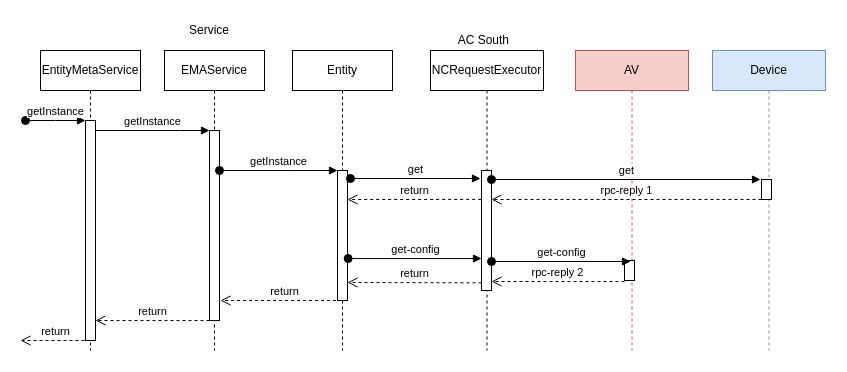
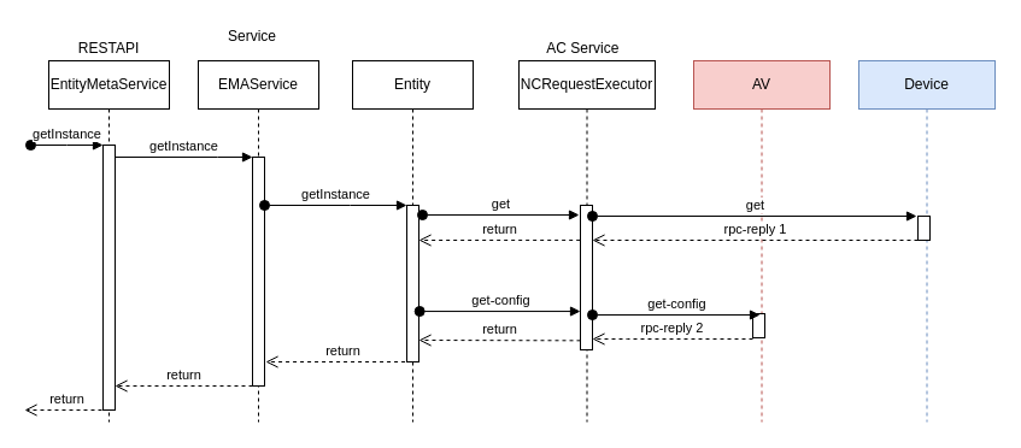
  <mxCell id="0" />
  <mxCell id="1" parent="0" />
  <mxCell id="2" value="EntityMetaService" style="shape=umlLifeline;perimeter=lifelinePerimeter;whiteSpace=wrap;html=1;container=0;dropTarget=0;collapsible=0;recursiveResize=0;outlineConnect=0;portConstraint=eastwest;newEdgeStyle={&quot;edgeStyle&quot;:&quot;elbowEdgeStyle&quot;,&quot;elbow&quot;:&quot;vertical&quot;,&quot;curved&quot;:0,&quot;rounded&quot;:0};" vertex="1" parent="1"><mxGeometry x="40" y="50" width="100" height="300" as="geometry" /></mxCell>
  <mxCell id="3" value="" style="html=1;points=[];perimeter=orthogonalPerimeter;outlineConnect=0;targetShapes=umlLifeline;portConstraint=eastwest;newEdgeStyle={&quot;edgeStyle&quot;:&quot;elbowEdgeStyle&quot;,&quot;elbow&quot;:&quot;vertical&quot;,&quot;curved&quot;:0,&quot;rounded&quot;:0};" vertex="1" parent="2"><mxGeometry x="45" y="70" width="10" height="220" as="geometry" /></mxCell>
  <mxCell id="4" value="getInstance" style="html=1;verticalAlign=bottom;startArrow=oval;endArrow=block;startSize=8;edgeStyle=elbowEdgeStyle;elbow=vertical;curved=0;rounded=0;" edge="1" parent="2" target="3"><mxGeometry relative="1" as="geometry"><mxPoint x="-15" y="70" as="sourcePoint" /></mxGeometry></mxCell>
  <mxCell id="5" value="EMAService" style="shape=umlLifeline;perimeter=lifelinePerimeter;whiteSpace=wrap;html=1;container=0;dropTarget=0;collapsible=0;recursiveResize=0;outlineConnect=0;portConstraint=eastwest;newEdgeStyle={&quot;edgeStyle&quot;:&quot;elbowEdgeStyle&quot;,&quot;elbow&quot;:&quot;vertical&quot;,&quot;curved&quot;:0,&quot;rounded&quot;:0};" vertex="1" parent="1"><mxGeometry x="164" y="50" width="100" height="300" as="geometry" /></mxCell>
  <mxCell id="6" value="" style="html=1;points=[];perimeter=orthogonalPerimeter;outlineConnect=0;targetShapes=umlLifeline;portConstraint=eastwest;newEdgeStyle={&quot;edgeStyle&quot;:&quot;elbowEdgeStyle&quot;,&quot;elbow&quot;:&quot;vertical&quot;,&quot;curved&quot;:0,&quot;rounded&quot;:0};" vertex="1" parent="5"><mxGeometry x="45" y="80" width="10" height="190" as="geometry" /></mxCell>
  <mxCell id="7" value="getInstance" style="html=1;verticalAlign=bottom;endArrow=block;edgeStyle=elbowEdgeStyle;elbow=vertical;curved=0;rounded=0;" edge="1" parent="1" source="3" target="6"><mxGeometry relative="1" as="geometry"><mxPoint x="195" y="140" as="sourcePoint" /><Array as="points"><mxPoint x="180" y="130" /></Array></mxGeometry></mxCell>
  <mxCell id="8" value="return" style="html=1;verticalAlign=bottom;endArrow=open;dashed=1;endSize=8;edgeStyle=elbowEdgeStyle;elbow=vertical;curved=0;rounded=0;exitX=0;exitY=1;exitDx=0;exitDy=0;exitPerimeter=0;" edge="1" parent="1" source="6" target="3"><mxGeometry relative="1" as="geometry"><mxPoint x="195" y="215" as="targetPoint" /><Array as="points" /></mxGeometry></mxCell>
+ <mxCell id="9" value="RESTAPI" style="text;html=1;whiteSpace=wrap;strokeColor=none;fillColor=none;align=center;verticalAlign=middle;rounded=0;" vertex="1" parent="1"><mxGeometry x="60" y="30" width="60" height="20" as="geometry" /></mxCell>
  <mxCell id="10" value="Service" style="text;html=1;whiteSpace=wrap;strokeColor=none;fillColor=none;align=center;verticalAlign=middle;rounded=0;" vertex="1" parent="1"><mxGeometry x="179" y="20" width="60" height="20" as="geometry" /></mxCell>
  <mxCell id="11" value="Entity" style="shape=umlLifeline;perimeter=lifelinePerimeter;whiteSpace=wrap;html=1;container=0;dropTarget=0;collapsible=0;recursiveResize=0;outlineConnect=0;portConstraint=eastwest;newEdgeStyle={&quot;edgeStyle&quot;:&quot;elbowEdgeStyle&quot;,&quot;elbow&quot;:&quot;vertical&quot;,&quot;curved&quot;:0,&quot;rounded&quot;:0};" vertex="1" parent="1"><mxGeometry x="292" y="50" width="100" height="300" as="geometry" /></mxCell>
  <mxCell id="12" value="" style="html=1;points=[];perimeter=orthogonalPerimeter;outlineConnect=0;targetShapes=umlLifeline;portConstraint=eastwest;newEdgeStyle={&quot;edgeStyle&quot;:&quot;elbowEdgeStyle&quot;,&quot;elbow&quot;:&quot;vertical&quot;,&quot;curved&quot;:0,&quot;rounded&quot;:0};" vertex="1" parent="11"><mxGeometry x="45" y="120" width="10" height="130" as="geometry" /></mxCell>
  <mxCell id="13" value="NCRequestExecutor" style="shape=umlLifeline;perimeter=lifelinePerimeter;whiteSpace=wrap;html=1;container=0;dropTarget=0;collapsible=0;recursiveResize=0;outlineConnect=0;portConstraint=eastwest;newEdgeStyle={&quot;edgeStyle&quot;:&quot;elbowEdgeStyle&quot;,&quot;elbow&quot;:&quot;vertical&quot;,&quot;curved&quot;:0,&quot;rounded&quot;:0};" vertex="1" parent="1"><mxGeometry x="430" y="50" width="113" height="300" as="geometry" /></mxCell>
  <mxCell id="14" value="" style="html=1;points=[];perimeter=orthogonalPerimeter;outlineConnect=0;targetShapes=umlLifeline;portConstraint=eastwest;newEdgeStyle={&quot;edgeStyle&quot;:&quot;elbowEdgeStyle&quot;,&quot;elbow&quot;:&quot;vertical&quot;,&quot;curved&quot;:0,&quot;rounded&quot;:0};" vertex="1" parent="13"><mxGeometry x="51" y="120" width="10" height="120" as="geometry" /></mxCell>
  <mxCell id="15" value="AV" style="shape=umlLifeline;perimeter=lifelinePerimeter;whiteSpace=wrap;html=1;container=0;dropTarget=0;collapsible=0;recursiveResize=0;outlineConnect=0;portConstraint=eastwest;newEdgeStyle={&quot;edgeStyle&quot;:&quot;elbowEdgeStyle&quot;,&quot;elbow&quot;:&quot;vertical&quot;,&quot;curved&quot;:0,&quot;rounded&quot;:0};fillColor=#f8cecc;strokeColor=#b85450;" vertex="1" parent="1"><mxGeometry x="575" y="50" width="113" height="300" as="geometry" /></mxCell>
  <mxCell id="16" value="" style="html=1;points=[];perimeter=orthogonalPerimeter;outlineConnect=0;targetShapes=umlLifeline;portConstraint=eastwest;newEdgeStyle={&quot;edgeStyle&quot;:&quot;elbowEdgeStyle&quot;,&quot;elbow&quot;:&quot;vertical&quot;,&quot;curved&quot;:0,&quot;rounded&quot;:0};" vertex="1" parent="15"><mxGeometry x="49" y="210" width="10" height="20" as="geometry" /></mxCell>
  <mxCell id="17" value="getInstance" style="html=1;verticalAlign=bottom;startArrow=oval;startFill=1;endArrow=block;startSize=8;curved=0;rounded=0;" edge="1" parent="1" source="6" target="12"><mxGeometry width="60" relative="1" as="geometry"><mxPoint x="310" y="170" as="sourcePoint" /><mxPoint x="360" y="170" as="targetPoint" /><Array as="points"><mxPoint x="290" y="170" /></Array></mxGeometry></mxCell>
  <mxCell id="18" value="return" style="html=1;verticalAlign=bottom;endArrow=open;dashed=1;endSize=8;edgeStyle=elbowEdgeStyle;elbow=vertical;curved=0;rounded=0;" edge="1" parent="1"><mxGeometry relative="1" as="geometry"><mxPoint x="20" y="340" as="targetPoint" /><Array as="points" /><mxPoint x="90" y="340" as="sourcePoint" /></mxGeometry></mxCell>
  <mxCell id="19" value="return" style="html=1;verticalAlign=bottom;endArrow=open;dashed=1;endSize=8;edgeStyle=elbowEdgeStyle;elbow=vertical;curved=0;rounded=0;" edge="1" parent="1"><mxGeometry relative="1" as="geometry"><mxPoint x="220" y="300" as="targetPoint" /><Array as="points" /><mxPoint x="347.57" y="300" as="sourcePoint" /></mxGeometry></mxCell>
  <mxCell id="20" value="get" style="html=1;verticalAlign=bottom;startArrow=oval;startFill=1;endArrow=block;startSize=8;curved=0;rounded=0;" edge="1" parent="1"><mxGeometry width="60" relative="1" as="geometry"><mxPoint x="350" y="178" as="sourcePoint" /><mxPoint x="480" y="178" as="targetPoint" /></mxGeometry></mxCell>
  <mxCell id="21" value="Device" style="shape=umlLifeline;perimeter=lifelinePerimeter;whiteSpace=wrap;html=1;container=0;dropTarget=0;collapsible=0;recursiveResize=0;outlineConnect=0;portConstraint=eastwest;newEdgeStyle={&quot;edgeStyle&quot;:&quot;elbowEdgeStyle&quot;,&quot;elbow&quot;:&quot;vertical&quot;,&quot;curved&quot;:0,&quot;rounded&quot;:0};fillColor=#dae8fc;strokeColor=#6c8ebf;" vertex="1" parent="1"><mxGeometry x="712" y="50" width="113" height="300" as="geometry" /></mxCell>
  <mxCell id="22" value="" style="html=1;points=[];perimeter=orthogonalPerimeter;outlineConnect=0;targetShapes=umlLifeline;portConstraint=eastwest;newEdgeStyle={&quot;edgeStyle&quot;:&quot;elbowEdgeStyle&quot;,&quot;elbow&quot;:&quot;vertical&quot;,&quot;curved&quot;:0,&quot;rounded&quot;:0};" vertex="1" parent="21"><mxGeometry x="49" y="129" width="10" height="20" as="geometry" /></mxCell>
  <mxCell id="23" value="get" style="html=1;verticalAlign=bottom;startArrow=oval;startFill=1;endArrow=block;startSize=8;curved=0;rounded=0;" edge="1" parent="1"><mxGeometry width="60" relative="1" as="geometry"><mxPoint x="491" y="179" as="sourcePoint" /><mxPoint x="760" y="179" as="targetPoint" /></mxGeometry></mxCell>
  <mxCell id="24" value="rpc-reply 1" style="html=1;verticalAlign=bottom;endArrow=open;dashed=1;endSize=8;edgeStyle=elbowEdgeStyle;elbow=vertical;curved=0;rounded=0;" edge="1" parent="1" source="22"><mxGeometry relative="1" as="geometry"><mxPoint x="491" y="199" as="targetPoint" /><Array as="points" /><mxPoint x="760" y="200" as="sourcePoint" /></mxGeometry></mxCell>
  <mxCell id="25" value="get-config" style="html=1;verticalAlign=bottom;startArrow=oval;startFill=1;endArrow=block;startSize=8;curved=0;rounded=0;entryX=0.6;entryY=0;entryDx=0;entryDy=0;entryPerimeter=0;" edge="1" parent="1"><mxGeometry x="0.002" width="60" relative="1" as="geometry"><mxPoint x="491" y="261" as="sourcePoint" /><mxPoint x="630" y="261" as="targetPoint" /><mxPoint as="offset" /></mxGeometry></mxCell>
  <mxCell id="26" value="rpc-reply 2" style="html=1;verticalAlign=bottom;endArrow=open;dashed=1;endSize=8;edgeStyle=elbowEdgeStyle;elbow=vertical;curved=0;rounded=0;" edge="1" parent="1"><mxGeometry relative="1" as="geometry"><mxPoint x="491" y="281" as="targetPoint" /><Array as="points"><mxPoint x="520" y="281" /></Array><mxPoint x="624" y="281" as="sourcePoint" /></mxGeometry></mxCell>
  <mxCell id="27" value="return" style="html=1;verticalAlign=bottom;endArrow=open;dashed=1;endSize=8;edgeStyle=elbowEdgeStyle;elbow=vertical;curved=0;rounded=0;exitX=-0.033;exitY=0.241;exitDx=0;exitDy=0;exitPerimeter=0;" edge="1" parent="1" source="14" target="12"><mxGeometry relative="1" as="geometry"><mxPoint x="350" y="210" as="targetPoint" /><Array as="points" /><mxPoint x="480" y="210" as="sourcePoint" /></mxGeometry></mxCell>
  <mxCell id="28" value="get-config" style="html=1;verticalAlign=bottom;startArrow=oval;startFill=1;endArrow=block;startSize=8;curved=0;rounded=0;exitX=1.067;exitY=0.385;exitDx=0;exitDy=0;exitPerimeter=0;" edge="1" parent="1"><mxGeometry width="60" relative="1" as="geometry"><mxPoint x="347.67" y="258.05" as="sourcePoint" /><mxPoint x="481" y="258.05" as="targetPoint" /></mxGeometry></mxCell>
- <mxCell id="29" value="AC South&amp;nbsp;" style="text;html=1;whiteSpace=wrap;strokeColor=none;fillColor=none;align=center;verticalAlign=middle;rounded=0;" vertex="1" parent="1"><mxGeometry x="425" y="30" width="120" height="20" as="geometry" /></mxCell>
+ <mxCell id="29" value="AC Service&amp;nbsp;" style="text;html=1;whiteSpace=wrap;strokeColor=none;fillColor=none;align=center;verticalAlign=middle;rounded=0;" vertex="1" parent="1"><mxGeometry x="425" y="30" width="120" height="20" as="geometry" /></mxCell>
  <mxCell id="30" value="return" style="html=1;verticalAlign=bottom;endArrow=open;dashed=1;endSize=8;edgeStyle=elbowEdgeStyle;elbow=vertical;curved=0;rounded=0;" edge="1" parent="1"><mxGeometry relative="1" as="geometry"><mxPoint x="347" y="282" as="targetPoint" /><Array as="points" /><mxPoint x="481" y="282.333" as="sourcePoint" /></mxGeometry></mxCell>
